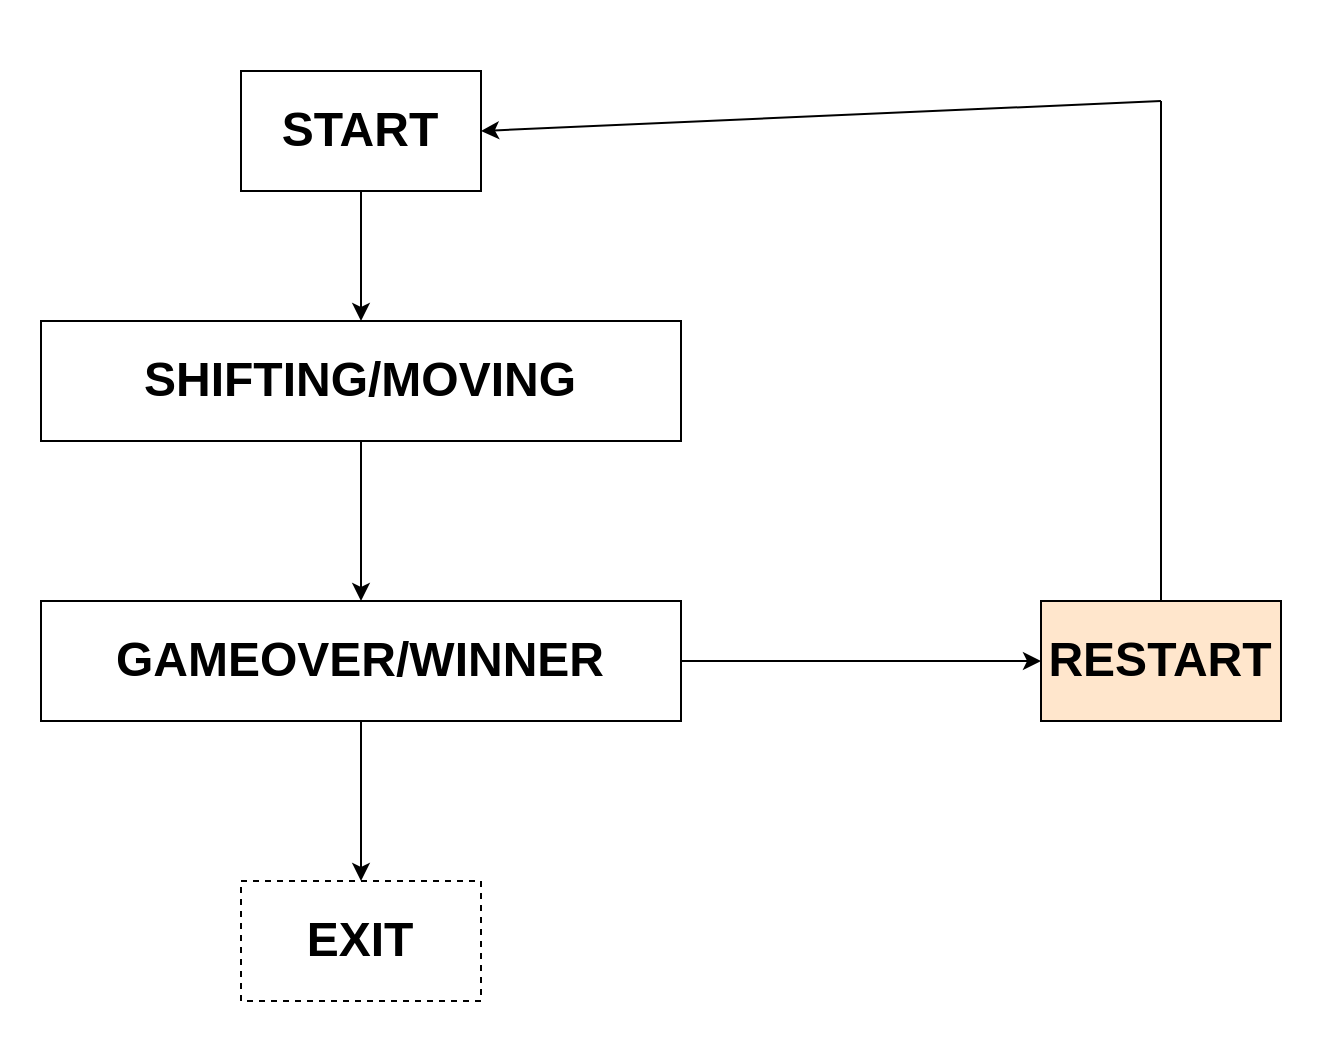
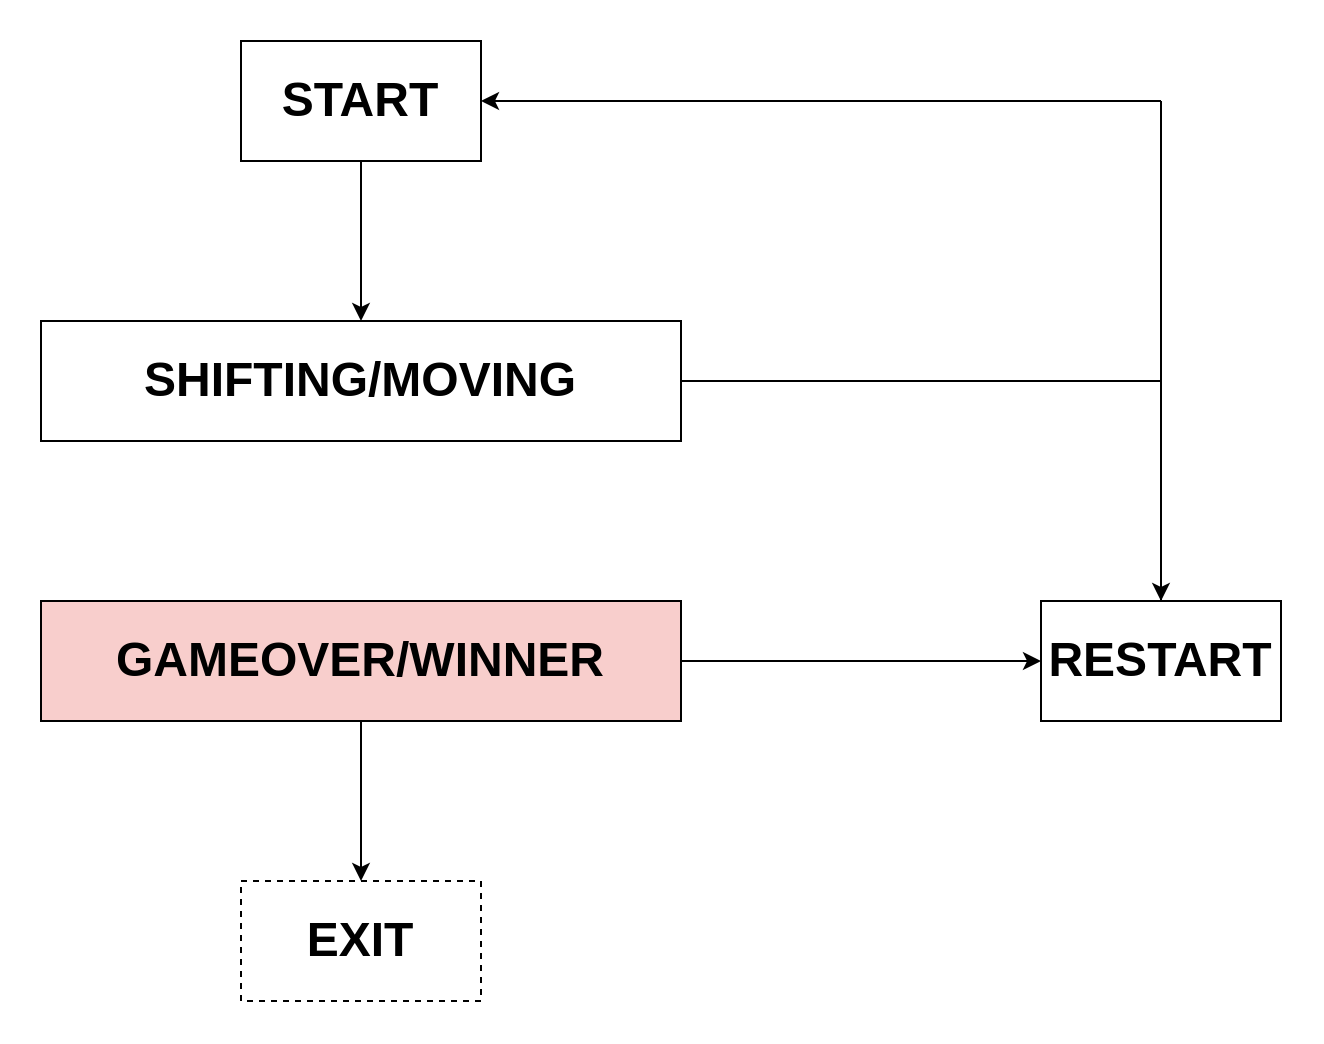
  <mxCell id="0" />
  <mxCell id="1" parent="0" />
  <mxCell id="2" value="" style="edgeStyle=orthogonalEdgeStyle;rounded=0;orthogonalLoop=1;jettySize=auto;html=1;" edge="1" parent="1" source="3" target="5"><mxGeometry relative="1" as="geometry" /></mxCell>
- <mxCell id="3" value="&lt;h1&gt;START&lt;/h1&gt;" style="rounded=0;whiteSpace=wrap;html=1;" vertex="1" parent="1"><mxGeometry x="120" y="35" width="120" height="60" as="geometry" /></mxCell>
- <mxCell id="4" value="" style="edgeStyle=orthogonalEdgeStyle;rounded=0;orthogonalLoop=1;jettySize=auto;html=1;" edge="1" parent="1" source="5" target="8"><mxGeometry relative="1" as="geometry" /></mxCell>
+ <mxCell id="3" value="&lt;h1&gt;START&lt;/h1&gt;" style="rounded=0;whiteSpace=wrap;html=1;" vertex="1" parent="1"><mxGeometry x="120" y="20" width="120" height="60" as="geometry" /></mxCell>
+ <mxCell id="4" value="" style="edgeStyle=orthogonalEdgeStyle;rounded=0;orthogonalLoop=1;jettySize=auto;html=1;" edge="1" parent="1" source="5" target="9"><mxGeometry relative="1" as="geometry" /></mxCell>
  <mxCell id="5" value="&lt;h1&gt;SHIFTING/MOVING&lt;/h1&gt;" style="rounded=0;whiteSpace=wrap;html=1;" vertex="1" parent="1"><mxGeometry x="20" y="160" width="320" height="60" as="geometry" /></mxCell>
  <mxCell id="6" value="" style="edgeStyle=orthogonalEdgeStyle;rounded=0;orthogonalLoop=1;jettySize=auto;html=1;" edge="1" parent="1" source="8" target="9"><mxGeometry relative="1" as="geometry" /></mxCell>
  <mxCell id="7" value="" style="edgeStyle=orthogonalEdgeStyle;rounded=0;orthogonalLoop=1;jettySize=auto;html=1;" edge="1" parent="1" source="8" target="12"><mxGeometry relative="1" as="geometry" /></mxCell>
- <mxCell id="8" value="&lt;h1&gt;GAMEOVER/WINNER&lt;/h1&gt;" style="rounded=0;whiteSpace=wrap;html=1;" vertex="1" parent="1"><mxGeometry x="20" y="300" width="320" height="60" as="geometry" /></mxCell>
- <mxCell id="9" value="&lt;h1&gt;RESTART&lt;/h1&gt;" style="whiteSpace=wrap;html=1;rounded=0;fillColor=#ffe6cc;" vertex="1" parent="1"><mxGeometry x="520" y="300" width="120" height="60" as="geometry" /></mxCell>
+ <mxCell id="8" value="&lt;h1&gt;GAMEOVER/WINNER&lt;/h1&gt;" style="rounded=0;whiteSpace=wrap;html=1;fillColor=#f8cecc;" vertex="1" parent="1"><mxGeometry x="20" y="300" width="320" height="60" as="geometry" /></mxCell>
+ <mxCell id="9" value="&lt;h1&gt;RESTART&lt;/h1&gt;" style="whiteSpace=wrap;html=1;rounded=0;" vertex="1" parent="1"><mxGeometry x="520" y="300" width="120" height="60" as="geometry" /></mxCell>
  <mxCell id="10" value="" style="endArrow=classic;html=1;rounded=0;entryX=1;entryY=0.5;entryDx=0;entryDy=0;" edge="1" parent="1" target="3"><mxGeometry width="50" height="50" relative="1" as="geometry"><mxPoint x="580" y="50" as="sourcePoint" /><mxPoint x="270" y="50" as="targetPoint" /><Array as="points" /></mxGeometry></mxCell>
  <mxCell id="11" value="" style="endArrow=none;html=1;rounded=0;" edge="1" parent="1" source="9"><mxGeometry width="50" height="50" relative="1" as="geometry"><mxPoint x="160" y="280" as="sourcePoint" /><mxPoint x="580" y="50" as="targetPoint" /><Array as="points"><mxPoint x="580" y="170" /></Array></mxGeometry></mxCell>
  <mxCell id="12" value="&lt;h1&gt;EXIT&lt;/h1&gt;" style="whiteSpace=wrap;html=1;rounded=0;dashed=1;" vertex="1" parent="1"><mxGeometry x="120" y="440" width="120" height="60" as="geometry" /></mxCell>
